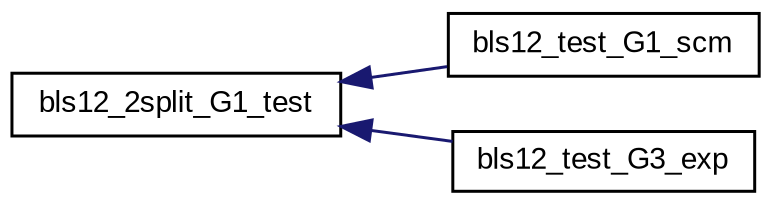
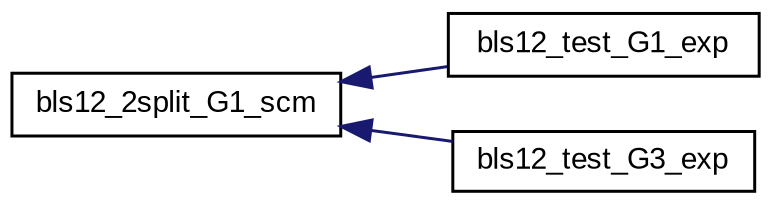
  digraph {
    fontname="Liberation Sans"
    rankdir=LR
    node [color=black fillcolor=white fontname="Liberation Sans" fontsize=10 shape=record style=filled]
    edge [color=midnightblue dir=back fontname="Liberation Sans" fontsize=10 labelfontname=Helvetica labelfontsize=10 style=solid]
-   n1 [height=0.2 label=bls12_2split_G1_test width=0.4]
-   n2 [height=0.2 label=bls12_test_G1_scm width=0.4]
+   n1 [height=0.2 label=bls12_2split_G1_scm width=0.4]
+   n2 [height=0.2 label=bls12_test_G1_exp width=0.4]
    n3 [height=0.2 label=bls12_test_G3_exp width=0.4]
    n1 -> n2
    n1 -> n3
  }
